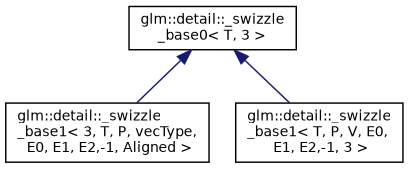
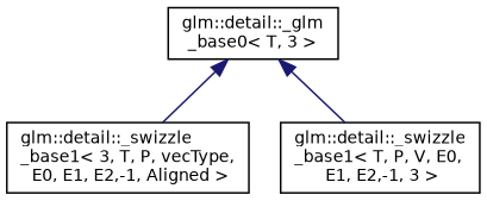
  digraph {
    rankdir=TB
    node [color=black fillcolor=white fontname=Helvetica fontsize=10 shape=record style=filled]
    edge [color=midnightblue dir=back fontname=Helvetica fontsize=10 labelfontname=Helvetica labelfontsize=10 style=solid]
-   n1 [height=0.2 label="glm::detail::_swizzle\l_base0\< T, 3 \>" width=0.4]
+   n1 [height=0.2 label="glm::detail::_glm\l_base0\< T, 3 \>" width=0.4]
    n2 [height=0.2 label="glm::detail::_swizzle\l_base1\< 3, T, P, vecType,\l E0, E1, E2,-1, Aligned \>" width=0.4]
    n3 [height=0.2 label="glm::detail::_swizzle\l_base1\< T, P, V, E0,\l E1, E2,-1, 3 \>" width=0.4]
    n1 -> n2
    n1 -> n3
  }
